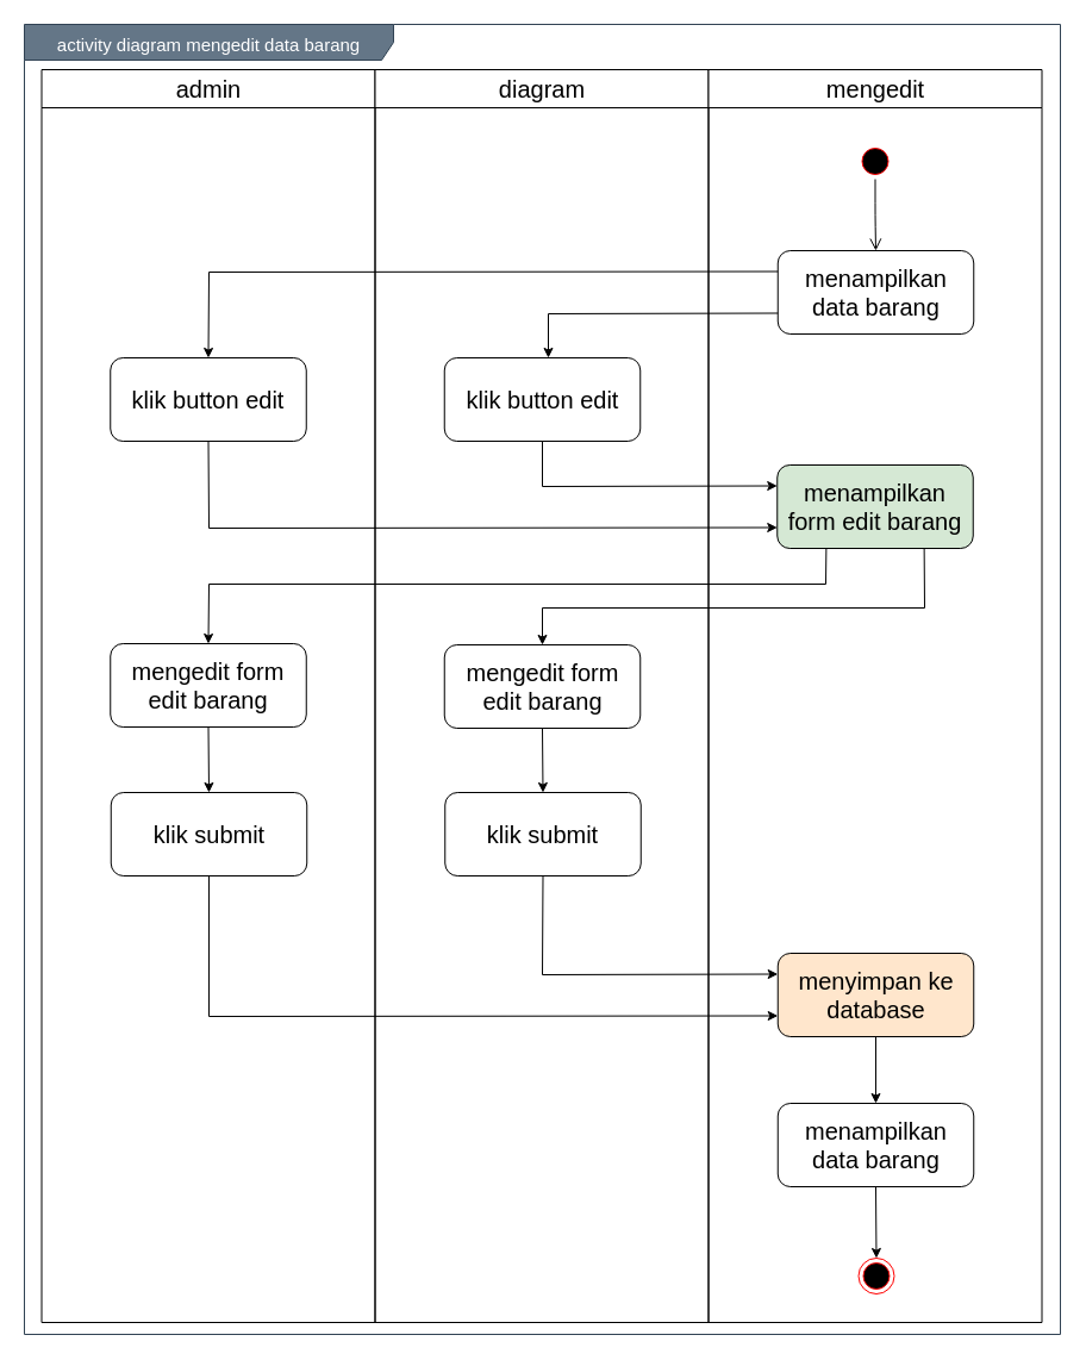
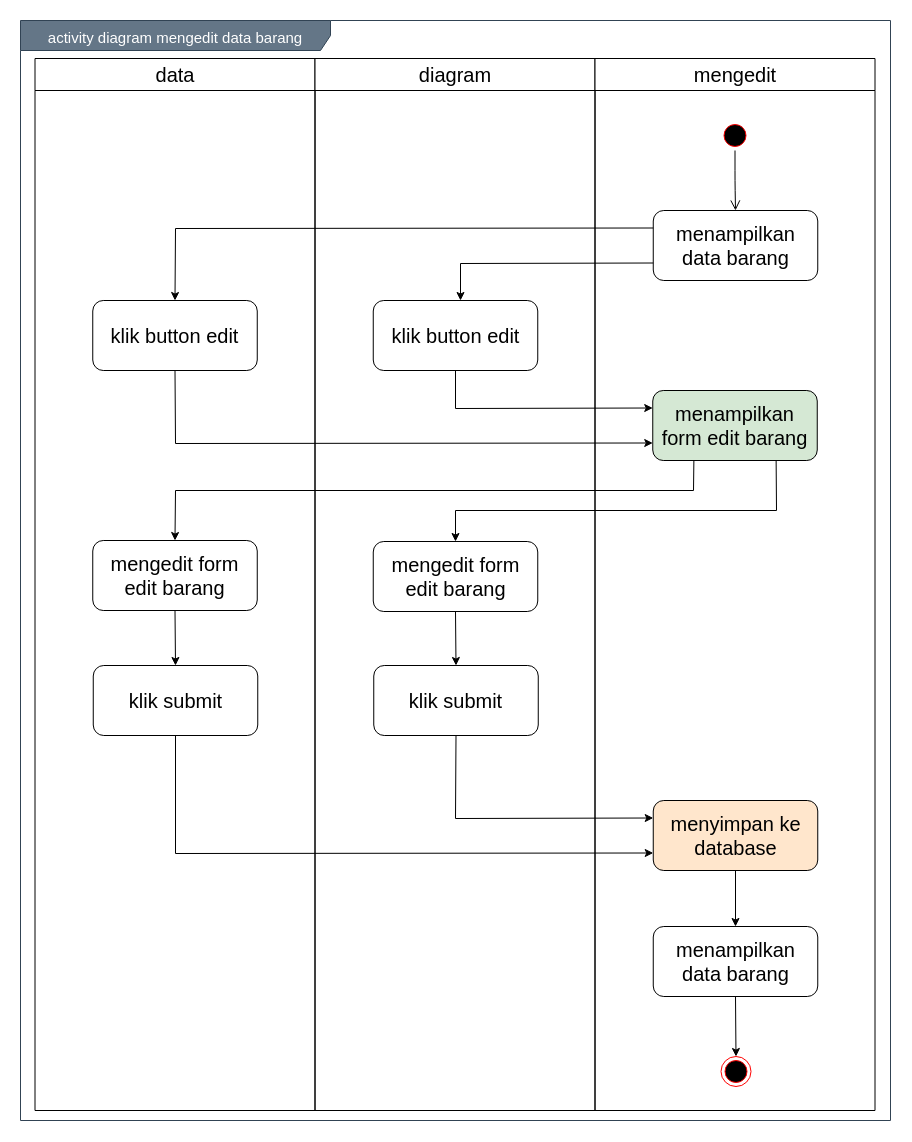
  <mxCell id="0" />
  <mxCell id="1" parent="0" />
  <mxCell id="2" value="&lt;font style=&quot;font-size: 15px&quot;&gt;activity diagram mengedit data barang&lt;/font&gt;" style="shape=umlFrame;whiteSpace=wrap;html=1;fontSize=20;align=center;width=310;height=30;fillColor=#647687;strokeColor=#314354;fontColor=#ffffff;" parent="1" vertex="1"><mxGeometry x="20" y="20" width="870" height="1100" as="geometry" /></mxCell>
- <mxCell id="3" value="admin" style="swimlane;whiteSpace=wrap;fontSize=20;fontStyle=0;startSize=32;" parent="1" vertex="1"><mxGeometry x="34.5" y="58" width="280" height="1052" as="geometry" /></mxCell>
+ <mxCell id="3" value="data" style="swimlane;whiteSpace=wrap;fontSize=20;fontStyle=0;startSize=32;" parent="1" vertex="1"><mxGeometry x="34.5" y="58" width="280" height="1052" as="geometry" /></mxCell>
  <mxCell id="4" value="klik button edit" style="rounded=1;whiteSpace=wrap;html=1;fontSize=20;align=center;" parent="3" vertex="1"><mxGeometry x="57.75" y="242" width="164.5" height="70" as="geometry" /></mxCell>
  <mxCell id="5" value="mengedit form edit barang" style="rounded=1;whiteSpace=wrap;html=1;fontSize=20;align=center;" parent="3" vertex="1"><mxGeometry x="57.75" y="482" width="164.5" height="70" as="geometry" /></mxCell>
  <mxCell id="6" value="diagram" style="swimlane;whiteSpace=wrap;fontSize=20;fontStyle=0;startSize=32;" parent="1" vertex="1"><mxGeometry x="314.5" y="58" width="280" height="1052" as="geometry" /></mxCell>
  <mxCell id="7" value="klik submit" style="rounded=1;whiteSpace=wrap;html=1;fontSize=20;align=center;" parent="6" vertex="1"><mxGeometry x="58.75" y="607" width="164.5" height="70" as="geometry" /></mxCell>
  <mxCell id="8" value="mengedit" style="swimlane;whiteSpace=wrap;fontSize=20;fontStyle=0;startSize=32;" parent="1" vertex="1"><mxGeometry x="594.5" y="58" width="280" height="1052" as="geometry" /></mxCell>
  <mxCell id="9" value="" style="ellipse;html=1;shape=endState;fillColor=#000000;strokeColor=#ff0000;fontSize=20;align=center;" parent="8" vertex="1"><mxGeometry x="126" y="998" width="30" height="30" as="geometry" /></mxCell>
  <mxCell id="10" value="" style="ellipse;html=1;shape=startState;fillColor=#000000;strokeColor=#ff0000;fontSize=20;align=center;" parent="8" vertex="1"><mxGeometry x="125" y="62" width="30" height="30" as="geometry" /></mxCell>
  <mxCell id="11" value="" style="edgeStyle=orthogonalEdgeStyle;html=1;verticalAlign=bottom;endArrow=open;endSize=8;fontSize=20;entryX=0.5;entryY=0;entryDx=0;entryDy=0;" parent="8" source="10" target="12" edge="1"><mxGeometry relative="1" as="geometry"><mxPoint x="140" y="152" as="targetPoint" /></mxGeometry></mxCell>
  <mxCell id="12" value="menampilkan data barang" style="rounded=1;whiteSpace=wrap;html=1;fontSize=20;align=center;" parent="8" vertex="1"><mxGeometry x="58.25" y="152" width="164.5" height="70" as="geometry" /></mxCell>
  <mxCell id="13" value="menyimpan ke database" style="rounded=1;whiteSpace=wrap;html=1;fontSize=20;align=center;fillColor=#ffe6cc;" parent="8" vertex="1"><mxGeometry x="58.25" y="742" width="164.5" height="70" as="geometry" /></mxCell>
  <mxCell id="14" value="klik button edit" style="rounded=1;whiteSpace=wrap;html=1;fontSize=20;align=center;" parent="1" vertex="1"><mxGeometry x="372.75" y="300" width="164.5" height="70" as="geometry" /></mxCell>
  <mxCell id="15" value="menampilkan data barang" style="rounded=1;whiteSpace=wrap;html=1;fontSize=20;align=center;" parent="1" vertex="1"><mxGeometry x="652.75" y="926" width="164.5" height="70" as="geometry" /></mxCell>
  <mxCell id="16" value="" style="endArrow=classic;html=1;fontSize=20;strokeColor=#000000;entryX=0.5;entryY=0;entryDx=0;entryDy=0;exitX=0.5;exitY=1;exitDx=0;exitDy=0;" parent="1" source="15" target="9" edge="1"><mxGeometry width="50" height="50" relative="1" as="geometry"><mxPoint x="735" y="1516" as="sourcePoint" /><mxPoint x="755" y="1372" as="targetPoint" /></mxGeometry></mxCell>
  <mxCell id="17" value="mengedit form edit barang" style="rounded=1;whiteSpace=wrap;html=1;fontSize=20;align=center;" parent="1" vertex="1"><mxGeometry x="372.75" y="541" width="164.5" height="70" as="geometry" /></mxCell>
  <mxCell id="18" value="" style="endArrow=classic;html=1;exitX=0;exitY=0.75;exitDx=0;exitDy=0;rounded=0;" parent="1" source="12" edge="1"><mxGeometry width="50" height="50" relative="1" as="geometry"><mxPoint x="460" y="500" as="sourcePoint" /><mxPoint x="460" y="300" as="targetPoint" /><Array as="points"><mxPoint x="460" y="263" /></Array></mxGeometry></mxCell>
  <mxCell id="19" value="" style="endArrow=classic;html=1;exitX=0;exitY=0.25;exitDx=0;exitDy=0;rounded=0;entryX=0.5;entryY=0;entryDx=0;entryDy=0;" parent="1" source="12" target="4" edge="1"><mxGeometry width="50" height="50" relative="1" as="geometry"><mxPoint x="662.75" y="272.5" as="sourcePoint" /><mxPoint x="470" y="310" as="targetPoint" /><Array as="points"><mxPoint x="175" y="228" /></Array></mxGeometry></mxCell>
  <mxCell id="20" value="menampilkan form edit barang" style="rounded=1;whiteSpace=wrap;html=1;fontSize=20;align=center;fillColor=#d5e8d4;" parent="1" vertex="1"><mxGeometry x="652.25" y="390" width="164.5" height="70" as="geometry" /></mxCell>
  <mxCell id="21" value="klik submit" style="rounded=1;whiteSpace=wrap;html=1;fontSize=20;align=center;" parent="1" vertex="1"><mxGeometry x="92.75" y="665" width="164.5" height="70" as="geometry" /></mxCell>
  <mxCell id="22" value="" style="endArrow=classic;html=1;entryX=0;entryY=0.25;entryDx=0;entryDy=0;exitX=0.5;exitY=1;exitDx=0;exitDy=0;rounded=0;" parent="1" source="14" target="20" edge="1"><mxGeometry width="50" height="50" relative="1" as="geometry"><mxPoint x="400" y="380" as="sourcePoint" /><mxPoint x="450" y="330" as="targetPoint" /><Array as="points"><mxPoint x="455" y="408" /></Array></mxGeometry></mxCell>
  <mxCell id="23" value="" style="endArrow=classic;html=1;entryX=0;entryY=0.75;entryDx=0;entryDy=0;exitX=0.5;exitY=1;exitDx=0;exitDy=0;rounded=0;" parent="1" source="4" target="20" edge="1"><mxGeometry width="50" height="50" relative="1" as="geometry"><mxPoint x="400" y="380" as="sourcePoint" /><mxPoint x="450" y="330" as="targetPoint" /><Array as="points"><mxPoint x="175" y="443" /></Array></mxGeometry></mxCell>
  <mxCell id="24" value="" style="endArrow=classic;html=1;entryX=0.5;entryY=0;entryDx=0;entryDy=0;exitX=0.25;exitY=1;exitDx=0;exitDy=0;rounded=0;" parent="1" source="20" target="5" edge="1"><mxGeometry width="50" height="50" relative="1" as="geometry"><mxPoint x="480" y="600" as="sourcePoint" /><mxPoint x="530" y="550" as="targetPoint" /><Array as="points"><mxPoint x="693" y="490" /><mxPoint x="175" y="490" /></Array></mxGeometry></mxCell>
  <mxCell id="25" value="" style="endArrow=classic;html=1;exitX=0.75;exitY=1;exitDx=0;exitDy=0;entryX=0.5;entryY=0;entryDx=0;entryDy=0;rounded=0;" parent="1" source="20" target="17" edge="1"><mxGeometry width="50" height="50" relative="1" as="geometry"><mxPoint x="480" y="600" as="sourcePoint" /><mxPoint x="530" y="550" as="targetPoint" /><Array as="points"><mxPoint x="776" y="510" /><mxPoint x="455" y="510" /></Array></mxGeometry></mxCell>
  <mxCell id="26" value="" style="endArrow=classic;html=1;entryX=0.5;entryY=0;entryDx=0;entryDy=0;exitX=0.5;exitY=1;exitDx=0;exitDy=0;" parent="1" source="17" target="7" edge="1"><mxGeometry width="50" height="50" relative="1" as="geometry"><mxPoint x="390" y="630" as="sourcePoint" /><mxPoint x="440" y="580" as="targetPoint" /></mxGeometry></mxCell>
  <mxCell id="27" value="" style="endArrow=classic;html=1;entryX=0.5;entryY=0;entryDx=0;entryDy=0;exitX=0.5;exitY=1;exitDx=0;exitDy=0;" parent="1" source="5" target="21" edge="1"><mxGeometry width="50" height="50" relative="1" as="geometry"><mxPoint x="465" y="621" as="sourcePoint" /><mxPoint x="465.5" y="675" as="targetPoint" /></mxGeometry></mxCell>
  <mxCell id="28" value="" style="endArrow=classic;html=1;entryX=0;entryY=0.25;entryDx=0;entryDy=0;exitX=0.5;exitY=1;exitDx=0;exitDy=0;rounded=0;" parent="1" source="7" target="13" edge="1"><mxGeometry width="50" height="50" relative="1" as="geometry"><mxPoint x="184.5" y="620" as="sourcePoint" /><mxPoint x="185" y="675" as="targetPoint" /><Array as="points"><mxPoint x="455" y="818" /></Array></mxGeometry></mxCell>
  <mxCell id="29" value="" style="endArrow=classic;html=1;exitX=0.5;exitY=1;exitDx=0;exitDy=0;entryX=0;entryY=0.75;entryDx=0;entryDy=0;rounded=0;" parent="1" source="21" target="13" edge="1"><mxGeometry width="50" height="50" relative="1" as="geometry"><mxPoint x="450" y="910" as="sourcePoint" /><mxPoint x="500" y="860" as="targetPoint" /><Array as="points"><mxPoint x="175" y="853" /></Array></mxGeometry></mxCell>
  <mxCell id="30" value="" style="endArrow=classic;html=1;entryX=0.5;entryY=0;entryDx=0;entryDy=0;exitX=0.5;exitY=1;exitDx=0;exitDy=0;" parent="1" source="13" target="15" edge="1"><mxGeometry width="50" height="50" relative="1" as="geometry"><mxPoint x="450" y="910" as="sourcePoint" /><mxPoint x="500" y="860" as="targetPoint" /></mxGeometry></mxCell>
